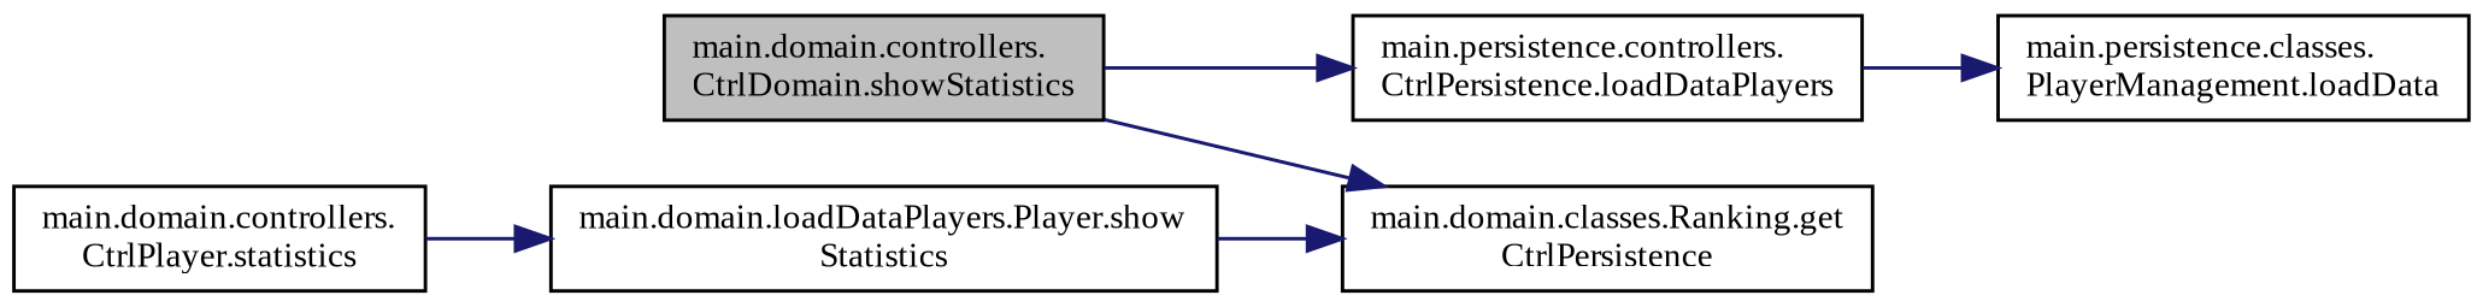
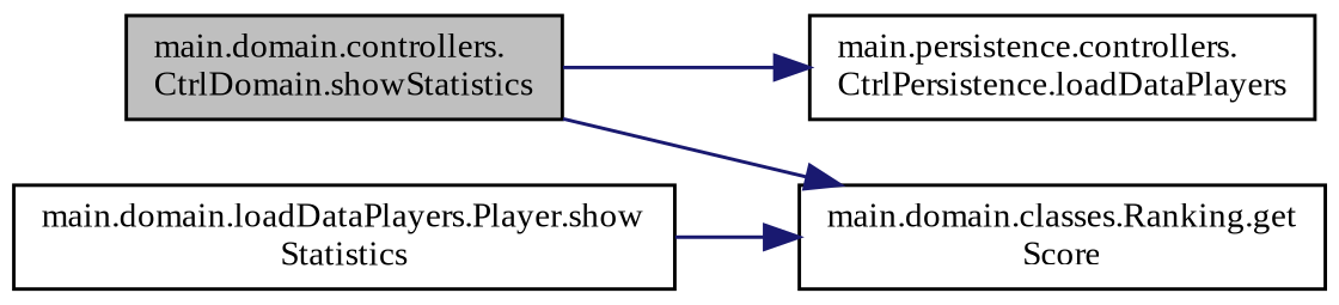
  digraph {
    fontname="Liberation Serif"
    rankdir=LR
    node [color=black fillcolor=white fontname="Liberation Serif" fontsize=10 shape=record style=filled]
    edge [color=midnightblue fontname="Liberation Serif" fontsize=10 labelfontname=Helvetica labelfontsize=10 style=solid]
    n1 [fillcolor=grey75 fontcolor=black height=0.2 label="main.domain.controllers.\lCtrlDomain.showStatistics" width=0.4]
    n2 [height=0.2 label="main.persistence.controllers.\lCtrlPersistence.loadDataPlayers" width=0.4]
-   n3 [height=0.2 label="main.domain.classes.Ranking.get\lCtrlPersistence" width=0.4]
-   n4 [height=0.2 label="main.persistence.classes.\lPlayerManagement.loadData" width=0.4]
-   n5 [height=0.2 label="main.domain.controllers.\lCtrlPlayer.statistics" width=0.4]
+   n3 [height=0.2 label="main.domain.classes.Ranking.get\lScore" width=0.4]
    n6 [height=0.2 label="main.domain.loadDataPlayers.Player.show\lStatistics" width=0.4]
    n1 -> n2
    n1 -> n3
-   n2 -> n4
-   n5 -> n6
    n6 -> n3
  }
